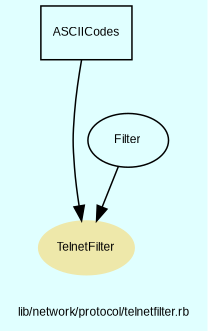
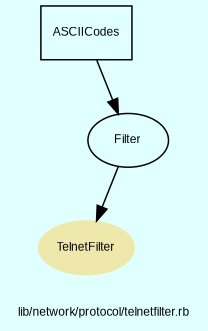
  digraph {
    bgcolor=lightcyan1
    compound=true
    fontname=Arial
    fontsize=8
    label="lib/network/protocol/telnetfilter.rb"
    node [color=black fontname=Arial fontsize=8]
    n1 [color=palegoldenrod fontcolor=black label=TelnetFilter shape=ellipse style=filled]
    n2 [label=ASCIICodes shape=box]
    n3 [label=Filter]
-   n2 -> n1
+   n2 -> n3
    n3 -> n1
  }
